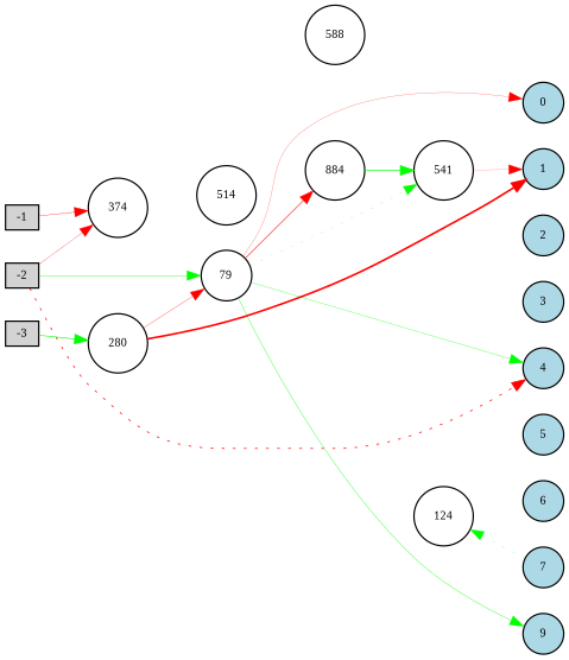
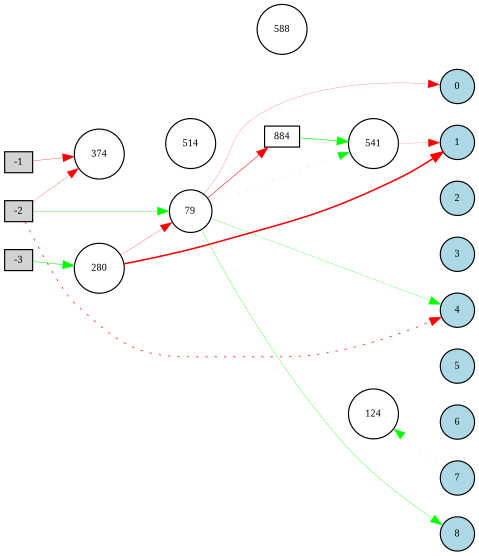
  digraph {
    fontname="Liberation Serif"
    rankdir=LR
    node [fillcolor=lightblue fontname="Liberation Serif" fontsize=9 shape=circle style=filled]
    edge [fontname="Liberation Serif" style=solid]
    -1 [fillcolor=lightgray height=0.2 shape=box width=0.2]
    -2 [fillcolor=lightgray height=0.2 shape=box width=0.2]
    -3 [fillcolor=lightgray height=0.2 shape=box width=0.2]
    0 [height=0.2 width=0.2]
    1 [height=0.2 width=0.2]
    2 [height=0.2 width=0.2]
    3 [height=0.2 width=0.2]
    4 [height=0.2 width=0.2]
    5 [height=0.2 width=0.2]
    6 [height=0.2 width=0.2]
    7 [height=0.2 width=0.2]
-   8 [height=0.2 width=0.2 label=9]
+   8 [height=0.2 width=0.2]
    374 [fillcolor=white height=0.2 width=0.2]
    79 [fillcolor=white height=0.2 width=0.2]
    280 [fillcolor=white height=0.2 width=0.2]
    124 [fillcolor=white height=0.2 width=0.2]
-   884 [fillcolor=white height=0.2 width=0.2]
+   884 [fillcolor=white height=0.2 shape=box width=0.2]
    541 [fillcolor=white height=0.2 width=0.2]
    514 [fillcolor=white height=0.2 width=0.2]
    588 [fillcolor=white height=0.2 width=0.2]
    subgraph sub_1 {
      rank=source
      -1
      -2
      -3
    }
    subgraph sub_2 {
      rank=sink
      0
      1
      2
      3
      4
      5
      6
      7
      8
    }
    -1 -> -2 [style=invis]
    -1 -> 374 [color=red penwidth=0.2655304686723098]
    -2 -> -3 [style=invis]
    -2 -> 4 [color=red penwidth=0.5991086439622844 style=dotted]
    -2 -> 374 [color=red penwidth=0.20651287642175042]
    -2 -> 79 [color=green penwidth=0.2966540821198803]
    -3 -> 280 [color=green penwidth=0.4690821099158803]
    0 -> 1 [style=invis]
    1 -> 2 [style=invis]
    2 -> 3 [style=invis]
    3 -> 4 [style=invis]
    4 -> 5 [style=invis]
    5 -> 6 [style=invis]
    6 -> 7 [style=invis]
    7 -> 8 [style=invis]
    7 -> 124 [color=green penwidth=0.1425391326063542 style=dotted]
    79 -> 0 [color=red penwidth=0.15921392355517833]
    79 -> 4 [color=green penwidth=0.239266173447297]
    79 -> 8 [color=green penwidth=0.28545737063697785]
    79 -> 884 [color=red penwidth=0.4479148508577472]
    79 -> 541 [color=green penwidth=0.14063698389308465 style=dotted]
    280 -> 1 [color=red penwidth=1.322629800623961]
    280 -> 79 [color=red penwidth=0.2255625014378268]
    884 -> 541 [color=green penwidth=0.559491506852554]
    541 -> 1 [color=red penwidth=0.12315722095771224]
  }
